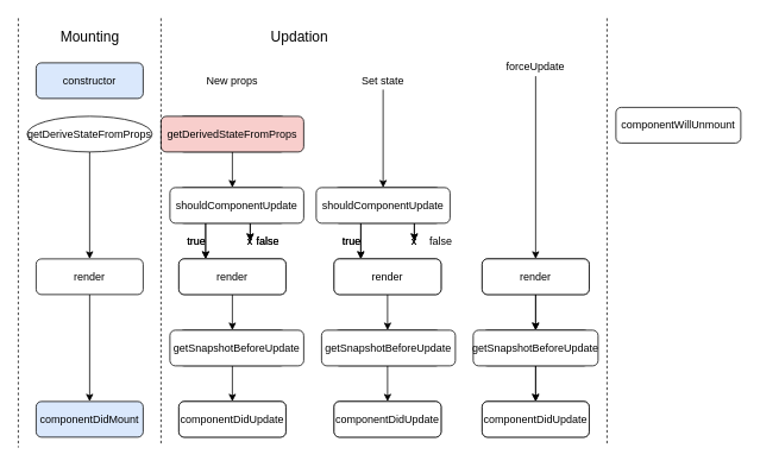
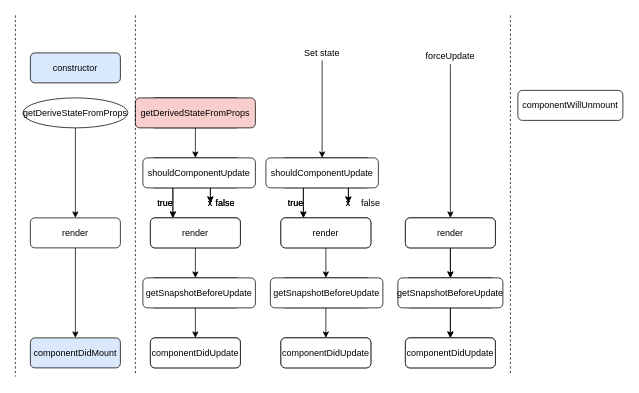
  <mxCell id="0" />
  <mxCell id="1" parent="0" />
  <mxCell id="2" value="" style="edgeStyle=orthogonalEdgeStyle;rounded=0;orthogonalLoop=1;jettySize=auto;html=1;" parent="1" source="3" target="9" edge="1"><mxGeometry relative="1" as="geometry" /></mxCell>
  <mxCell id="3" value="&lt;font style=&quot;font-size: 12px&quot;&gt;componentWillReceiveProps&lt;/font&gt;" style="rounded=1;whiteSpace=wrap;html=1;" parent="1" vertex="1"><mxGeometry x="200" y="130" width="120" height="40" as="geometry" /></mxCell>
  <mxCell id="4" value="" style="edgeStyle=orthogonalEdgeStyle;rounded=0;orthogonalLoop=1;jettySize=auto;html=1;" parent="1" source="6" target="19" edge="1"><mxGeometry relative="1" as="geometry"><Array as="points"><mxPoint x="404" y="270" /><mxPoint x="404" y="270" /></Array></mxGeometry></mxCell>
  <mxCell id="5" value="" style="edgeStyle=orthogonalEdgeStyle;rounded=0;orthogonalLoop=1;jettySize=auto;html=1;" parent="1" source="6" edge="1"><mxGeometry relative="1" as="geometry"><mxPoint x="464" y="270" as="targetPoint" /><Array as="points"><mxPoint x="464" y="270" /><mxPoint x="464" y="270" /></Array></mxGeometry></mxCell>
  <mxCell id="6" value="shouldComponentUpdate" style="rounded=1;whiteSpace=wrap;html=1;" parent="1" vertex="1"><mxGeometry x="374" y="210" width="120" height="40" as="geometry" /></mxCell>
  <mxCell id="7" value="" style="edgeStyle=orthogonalEdgeStyle;rounded=0;orthogonalLoop=1;jettySize=auto;html=1;" parent="1" source="9" target="11" edge="1"><mxGeometry relative="1" as="geometry"><Array as="points"><mxPoint x="230" y="270" /><mxPoint x="230" y="270" /></Array></mxGeometry></mxCell>
  <mxCell id="8" value="" style="edgeStyle=orthogonalEdgeStyle;rounded=0;orthogonalLoop=1;jettySize=auto;html=1;" parent="1" source="9" edge="1"><mxGeometry relative="1" as="geometry"><mxPoint x="280" y="270" as="targetPoint" /><Array as="points"><mxPoint x="280" y="260" /><mxPoint x="280" y="260" /></Array></mxGeometry></mxCell>
  <mxCell id="9" value="shouldComponentUpdate" style="whiteSpace=wrap;html=1;rounded=1;" parent="1" vertex="1"><mxGeometry x="200" y="210" width="120" height="40" as="geometry" /></mxCell>
  <mxCell id="10" value="" style="edgeStyle=orthogonalEdgeStyle;rounded=0;orthogonalLoop=1;jettySize=auto;html=1;" parent="1" source="11" target="13" edge="1"><mxGeometry relative="1" as="geometry" /></mxCell>
  <mxCell id="11" value="componentWillUpdate" style="whiteSpace=wrap;html=1;rounded=1;" parent="1" vertex="1"><mxGeometry x="200" y="290" width="120" height="40" as="geometry" /></mxCell>
  <mxCell id="12" value="" style="edgeStyle=orthogonalEdgeStyle;rounded=0;orthogonalLoop=1;jettySize=auto;html=1;" parent="1" source="13" target="14" edge="1"><mxGeometry relative="1" as="geometry" /></mxCell>
  <mxCell id="13" value="render" style="whiteSpace=wrap;html=1;rounded=1;" parent="1" vertex="1"><mxGeometry x="200" y="370" width="120" height="40" as="geometry" /></mxCell>
  <mxCell id="14" value="componentDidUpdate" style="whiteSpace=wrap;html=1;rounded=1;" parent="1" vertex="1"><mxGeometry x="200" y="450" width="120" height="40" as="geometry" /></mxCell>
  <mxCell id="15" value="x" style="text;html=1;strokeColor=none;fillColor=none;align=center;verticalAlign=middle;whiteSpace=wrap;rounded=0;" parent="1" vertex="1"><mxGeometry x="260" y="260" width="40" height="20" as="geometry" /></mxCell>
  <mxCell id="16" value="true" style="text;html=1;strokeColor=none;fillColor=none;align=center;verticalAlign=middle;whiteSpace=wrap;rounded=0;" parent="1" vertex="1"><mxGeometry x="200" y="260" width="40" height="20" as="geometry" /></mxCell>
  <mxCell id="17" value="false" style="text;html=1;strokeColor=none;fillColor=none;align=center;verticalAlign=middle;whiteSpace=wrap;rounded=0;" parent="1" vertex="1"><mxGeometry x="280" y="260" width="40" height="20" as="geometry" /></mxCell>
  <mxCell id="18" value="" style="edgeStyle=orthogonalEdgeStyle;rounded=0;orthogonalLoop=1;jettySize=auto;html=1;" parent="1" source="19" target="21" edge="1"><mxGeometry relative="1" as="geometry" /></mxCell>
  <mxCell id="19" value="componentWillUpdate" style="whiteSpace=wrap;html=1;rounded=1;" parent="1" vertex="1"><mxGeometry x="374" y="290" width="120" height="40" as="geometry" /></mxCell>
  <mxCell id="20" value="" style="edgeStyle=orthogonalEdgeStyle;rounded=0;orthogonalLoop=1;jettySize=auto;html=1;" parent="1" source="21" target="22" edge="1"><mxGeometry relative="1" as="geometry" /></mxCell>
  <mxCell id="21" value="render" style="whiteSpace=wrap;html=1;rounded=1;" parent="1" vertex="1"><mxGeometry x="374" y="370" width="120" height="40" as="geometry" /></mxCell>
  <mxCell id="22" value="componentDidUpdate" style="whiteSpace=wrap;html=1;rounded=1;" parent="1" vertex="1"><mxGeometry x="374" y="450" width="120" height="40" as="geometry" /></mxCell>
  <mxCell id="23" value="true" style="text;html=1;strokeColor=none;fillColor=none;align=center;verticalAlign=middle;whiteSpace=wrap;rounded=0;" parent="1" vertex="1"><mxGeometry x="374" y="260" width="40" height="20" as="geometry" /></mxCell>
  <mxCell id="24" value="x" style="text;html=1;strokeColor=none;fillColor=none;align=center;verticalAlign=middle;whiteSpace=wrap;rounded=0;" parent="1" vertex="1"><mxGeometry x="444" y="260" width="40" height="20" as="geometry" /></mxCell>
- <mxCell id="25" value="New props" style="text;html=1;strokeColor=none;fillColor=none;align=center;verticalAlign=middle;whiteSpace=wrap;rounded=0;" parent="1" vertex="1"><mxGeometry x="225" y="80" width="70" height="20" as="geometry" /></mxCell>
  <mxCell id="26" style="edgeStyle=orthogonalEdgeStyle;rounded=0;orthogonalLoop=1;jettySize=auto;html=1;exitX=0.5;exitY=1;exitDx=0;exitDy=0;entryX=0.5;entryY=0;entryDx=0;entryDy=0;" parent="1" source="27" target="37" edge="1"><mxGeometry relative="1" as="geometry" /></mxCell>
- <mxCell id="27" value="Set state" style="text;html=1;strokeColor=none;fillColor=none;align=center;verticalAlign=middle;whiteSpace=wrap;rounded=0;" parent="1" vertex="1"><mxGeometry x="399" y="80" width="60" height="20" as="geometry" /></mxCell>
- <mxCell id="28" value="&lt;font style=&quot;font-size: 16px&quot;&gt;Mounting&lt;/font&gt;" style="text;html=1;align=center;verticalAlign=middle;resizable=0;points=[];autosize=1;" parent="1" vertex="1"><mxGeometry x="60" y="30" width="80" height="20" as="geometry" /></mxCell>
+ <mxCell id="27" value="Set state" style="text;html=1;strokeColor=none;fillColor=none;align=center;verticalAlign=middle;whiteSpace=wrap;rounded=0;" parent="1" vertex="1"><mxGeometry x="399" y="60" width="60" height="20" as="geometry" /></mxCell>
  <mxCell id="29" value="constructor" style="rounded=1;whiteSpace=wrap;html=1;fillColor=#dae8fc;" parent="1" vertex="1"><mxGeometry x="40" y="70" width="120" height="40" as="geometry" /></mxCell>
  <mxCell id="30" value="" style="edgeStyle=orthogonalEdgeStyle;rounded=0;orthogonalLoop=1;jettySize=auto;html=1;" parent="1" source="57" target="32" edge="1"><mxGeometry relative="1" as="geometry" /></mxCell>
  <mxCell id="31" value="getDeriveStateFromProps" style="ellipse;whiteSpace=wrap;html=1;" parent="1" vertex="1"><mxGeometry x="30" y="130" width="140" height="40" as="geometry" /></mxCell>
  <mxCell id="32" value="componentDidMount" style="whiteSpace=wrap;html=1;rounded=1;fillColor=#dae8fc;" parent="1" vertex="1"><mxGeometry x="40" y="450" width="120" height="40" as="geometry" /></mxCell>
- <mxCell id="33" value="&lt;font style=&quot;font-size: 16px&quot;&gt;Updation&lt;/font&gt;" style="text;html=1;align=center;verticalAlign=middle;resizable=0;points=[];autosize=1;" parent="1" vertex="1"><mxGeometry x="295" y="30" width="80" height="20" as="geometry" /></mxCell>
  <mxCell id="34" value="getDerivedStateFromProps" style="rounded=1;whiteSpace=wrap;html=1;fillColor=#f8cecc;" parent="1" vertex="1"><mxGeometry x="180" y="130" width="160" height="40" as="geometry" /></mxCell>
  <mxCell id="35" value="" style="edgeStyle=orthogonalEdgeStyle;rounded=0;orthogonalLoop=1;jettySize=auto;html=1;" parent="1" source="37" target="47" edge="1"><mxGeometry relative="1" as="geometry"><Array as="points"><mxPoint x="404" y="270" /><mxPoint x="404" y="270" /></Array></mxGeometry></mxCell>
  <mxCell id="36" value="" style="edgeStyle=orthogonalEdgeStyle;rounded=0;orthogonalLoop=1;jettySize=auto;html=1;" parent="1" source="37" edge="1"><mxGeometry relative="1" as="geometry"><mxPoint x="464" y="270" as="targetPoint" /><Array as="points"><mxPoint x="464" y="270" /><mxPoint x="464" y="270" /></Array></mxGeometry></mxCell>
  <mxCell id="37" value="shouldComponentUpdate" style="rounded=1;whiteSpace=wrap;html=1;" parent="1" vertex="1"><mxGeometry x="354" y="210" width="150" height="40" as="geometry" /></mxCell>
  <mxCell id="38" value="" style="edgeStyle=orthogonalEdgeStyle;rounded=0;orthogonalLoop=1;jettySize=auto;html=1;" parent="1" source="40" target="41" edge="1"><mxGeometry relative="1" as="geometry"><Array as="points"><mxPoint x="230" y="270" /><mxPoint x="230" y="270" /></Array></mxGeometry></mxCell>
  <mxCell id="39" value="" style="edgeStyle=orthogonalEdgeStyle;rounded=0;orthogonalLoop=1;jettySize=auto;html=1;" parent="1" source="40" edge="1"><mxGeometry relative="1" as="geometry"><mxPoint x="280" y="270" as="targetPoint" /><Array as="points"><mxPoint x="280" y="260" /><mxPoint x="280" y="260" /></Array></mxGeometry></mxCell>
  <mxCell id="40" value="shouldComponentUpdate" style="whiteSpace=wrap;html=1;rounded=1;" parent="1" vertex="1"><mxGeometry x="190" y="210" width="150" height="40" as="geometry" /></mxCell>
  <mxCell id="41" value="render" style="whiteSpace=wrap;html=1;rounded=1;" parent="1" vertex="1"><mxGeometry x="200" y="290" width="120" height="40" as="geometry" /></mxCell>
  <mxCell id="42" value="getSnapshotBeforeUpdate" style="whiteSpace=wrap;html=1;rounded=1;" parent="1" vertex="1"><mxGeometry x="190" y="370" width="150" height="40" as="geometry" /></mxCell>
  <mxCell id="43" value="componentDidUpdate" style="whiteSpace=wrap;html=1;rounded=1;" parent="1" vertex="1"><mxGeometry x="200" y="450" width="120" height="40" as="geometry" /></mxCell>
  <mxCell id="44" value="x" style="text;html=1;strokeColor=none;fillColor=none;align=center;verticalAlign=middle;whiteSpace=wrap;rounded=0;" parent="1" vertex="1"><mxGeometry x="260" y="260" width="40" height="20" as="geometry" /></mxCell>
  <mxCell id="45" value="true" style="text;html=1;strokeColor=none;fillColor=none;align=center;verticalAlign=middle;whiteSpace=wrap;rounded=0;" parent="1" vertex="1"><mxGeometry x="200" y="260" width="40" height="20" as="geometry" /></mxCell>
  <mxCell id="46" value="false" style="text;html=1;strokeColor=none;fillColor=none;align=center;verticalAlign=middle;whiteSpace=wrap;rounded=0;" parent="1" vertex="1"><mxGeometry x="280" y="260" width="40" height="20" as="geometry" /></mxCell>
  <mxCell id="47" value="render" style="whiteSpace=wrap;html=1;rounded=1;" parent="1" vertex="1"><mxGeometry x="374" y="290" width="120" height="40" as="geometry" /></mxCell>
  <mxCell id="48" value="getSnapshotBeforeUpdate" style="whiteSpace=wrap;html=1;rounded=1;" parent="1" vertex="1"><mxGeometry x="360" y="370" width="150" height="40" as="geometry" /></mxCell>
  <mxCell id="49" value="componentDidUpdate" style="whiteSpace=wrap;html=1;rounded=1;" parent="1" vertex="1"><mxGeometry x="374" y="450" width="120" height="40" as="geometry" /></mxCell>
  <mxCell id="50" value="false" style="text;html=1;strokeColor=none;fillColor=none;align=center;verticalAlign=middle;whiteSpace=wrap;rounded=0;" parent="1" vertex="1"><mxGeometry x="474" y="260" width="40" height="20" as="geometry" /></mxCell>
  <mxCell id="51" value="true" style="text;html=1;strokeColor=none;fillColor=none;align=center;verticalAlign=middle;whiteSpace=wrap;rounded=0;" parent="1" vertex="1"><mxGeometry x="374" y="260" width="40" height="20" as="geometry" /></mxCell>
  <mxCell id="52" value="x" style="text;html=1;strokeColor=none;fillColor=none;align=center;verticalAlign=middle;whiteSpace=wrap;rounded=0;" parent="1" vertex="1"><mxGeometry x="444" y="260" width="40" height="20" as="geometry" /></mxCell>
  <mxCell id="53" value="componentWillUnmount" style="rounded=1;whiteSpace=wrap;html=1;" parent="1" vertex="1"><mxGeometry x="690" y="120" width="140" height="40" as="geometry" /></mxCell>
  <mxCell id="54" value="" style="endArrow=none;dashed=1;html=1;" parent="1" edge="1"><mxGeometry width="50" height="50" relative="1" as="geometry"><mxPoint x="20" y="20" as="sourcePoint" /><mxPoint x="20" y="501.6" as="targetPoint" /><Array as="points"><mxPoint x="20" y="260" /></Array></mxGeometry></mxCell>
  <mxCell id="55" value="" style="endArrow=none;dashed=1;html=1;" parent="1" edge="1"><mxGeometry width="50" height="50" relative="1" as="geometry"><mxPoint x="180" y="20" as="sourcePoint" /><mxPoint x="180" y="500" as="targetPoint" /><Array as="points"><mxPoint x="180" y="270" /></Array></mxGeometry></mxCell>
  <mxCell id="56" value="" style="endArrow=none;dashed=1;html=1;" parent="1" edge="1"><mxGeometry width="50" height="50" relative="1" as="geometry"><mxPoint x="680" y="20" as="sourcePoint" /><mxPoint x="680" y="500" as="targetPoint" /><Array as="points"><mxPoint x="680" y="280" /></Array></mxGeometry></mxCell>
  <mxCell id="57" value="render" style="whiteSpace=wrap;html=1;rounded=1;" parent="1" vertex="1"><mxGeometry x="40" y="290" width="120" height="40" as="geometry" /></mxCell>
  <mxCell id="58" value="" style="edgeStyle=orthogonalEdgeStyle;rounded=0;orthogonalLoop=1;jettySize=auto;html=1;" parent="1" source="31" target="57" edge="1"><mxGeometry relative="1" as="geometry"><mxPoint x="220" y="180" as="sourcePoint" /><mxPoint x="220" y="290" as="targetPoint" /></mxGeometry></mxCell>
  <mxCell id="59" value="" style="edgeStyle=orthogonalEdgeStyle;rounded=0;orthogonalLoop=1;jettySize=auto;html=1;" parent="1" source="60" target="62" edge="1"><mxGeometry relative="1" as="geometry" /></mxCell>
  <mxCell id="60" value="componentWillUpdate" style="whiteSpace=wrap;html=1;rounded=1;" parent="1" vertex="1"><mxGeometry x="540" y="290" width="120" height="40" as="geometry" /></mxCell>
  <mxCell id="61" value="" style="edgeStyle=orthogonalEdgeStyle;rounded=0;orthogonalLoop=1;jettySize=auto;html=1;" parent="1" source="62" target="63" edge="1"><mxGeometry relative="1" as="geometry" /></mxCell>
  <mxCell id="62" value="render" style="whiteSpace=wrap;html=1;rounded=1;" parent="1" vertex="1"><mxGeometry x="540" y="370" width="120" height="40" as="geometry" /></mxCell>
  <mxCell id="63" value="componentDidUpdate" style="whiteSpace=wrap;html=1;rounded=1;" parent="1" vertex="1"><mxGeometry x="540" y="450" width="120" height="40" as="geometry" /></mxCell>
  <mxCell id="64" value="" style="edgeStyle=orthogonalEdgeStyle;rounded=0;orthogonalLoop=1;jettySize=auto;html=1;" parent="1" source="65" target="67" edge="1"><mxGeometry relative="1" as="geometry" /></mxCell>
  <mxCell id="65" value="render" style="whiteSpace=wrap;html=1;rounded=1;" parent="1" vertex="1"><mxGeometry x="540" y="290" width="120" height="40" as="geometry" /></mxCell>
  <mxCell id="66" value="" style="edgeStyle=orthogonalEdgeStyle;rounded=0;orthogonalLoop=1;jettySize=auto;html=1;" parent="1" source="67" target="68" edge="1"><mxGeometry relative="1" as="geometry" /></mxCell>
  <mxCell id="67" value="getSnapshotBeforeUpdate" style="whiteSpace=wrap;html=1;rounded=1;" parent="1" vertex="1"><mxGeometry x="530" y="370" width="140" height="40" as="geometry" /></mxCell>
  <mxCell id="68" value="componentDidUpdate" style="whiteSpace=wrap;html=1;rounded=1;" parent="1" vertex="1"><mxGeometry x="540" y="450" width="120" height="40" as="geometry" /></mxCell>
  <mxCell id="69" style="edgeStyle=orthogonalEdgeStyle;rounded=0;orthogonalLoop=1;jettySize=auto;html=1;exitX=0.5;exitY=1;exitDx=0;exitDy=0;entryX=0.5;entryY=0;entryDx=0;entryDy=0;" parent="1" source="70" target="65" edge="1"><mxGeometry relative="1" as="geometry" /></mxCell>
  <mxCell id="70" value="forceUpdate" style="text;html=1;strokeColor=none;fillColor=none;align=center;verticalAlign=middle;whiteSpace=wrap;rounded=0;" parent="1" vertex="1"><mxGeometry x="570" y="65" width="60" height="20" as="geometry" /></mxCell>
